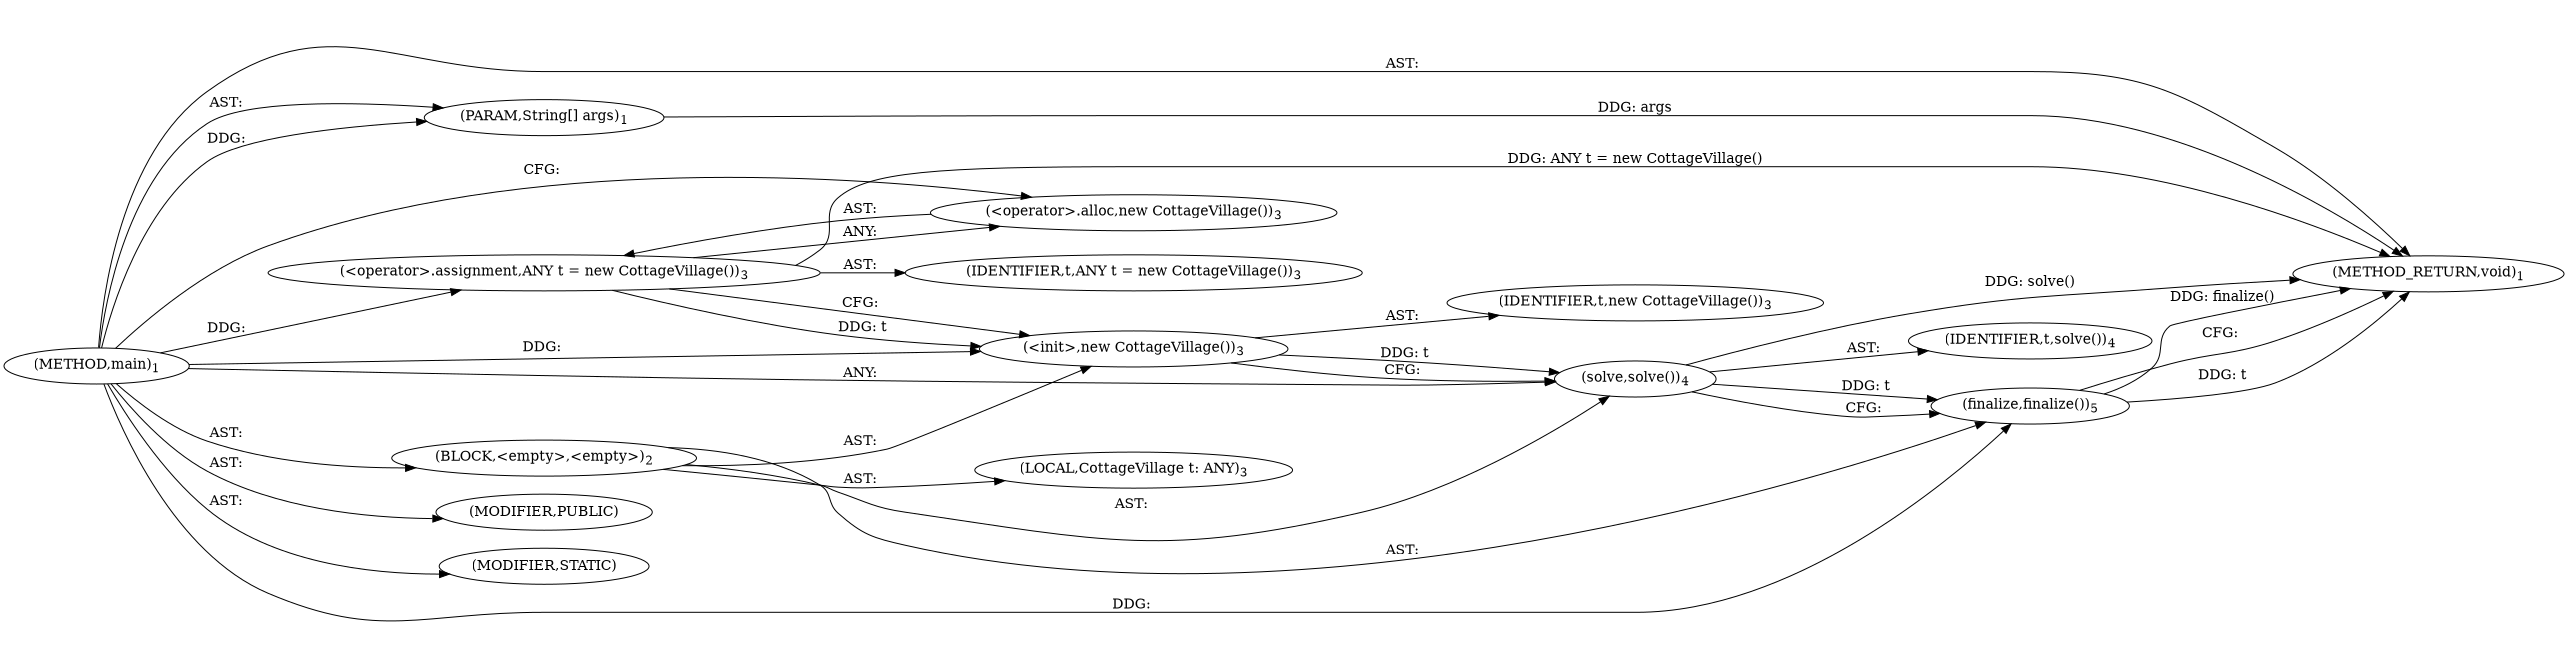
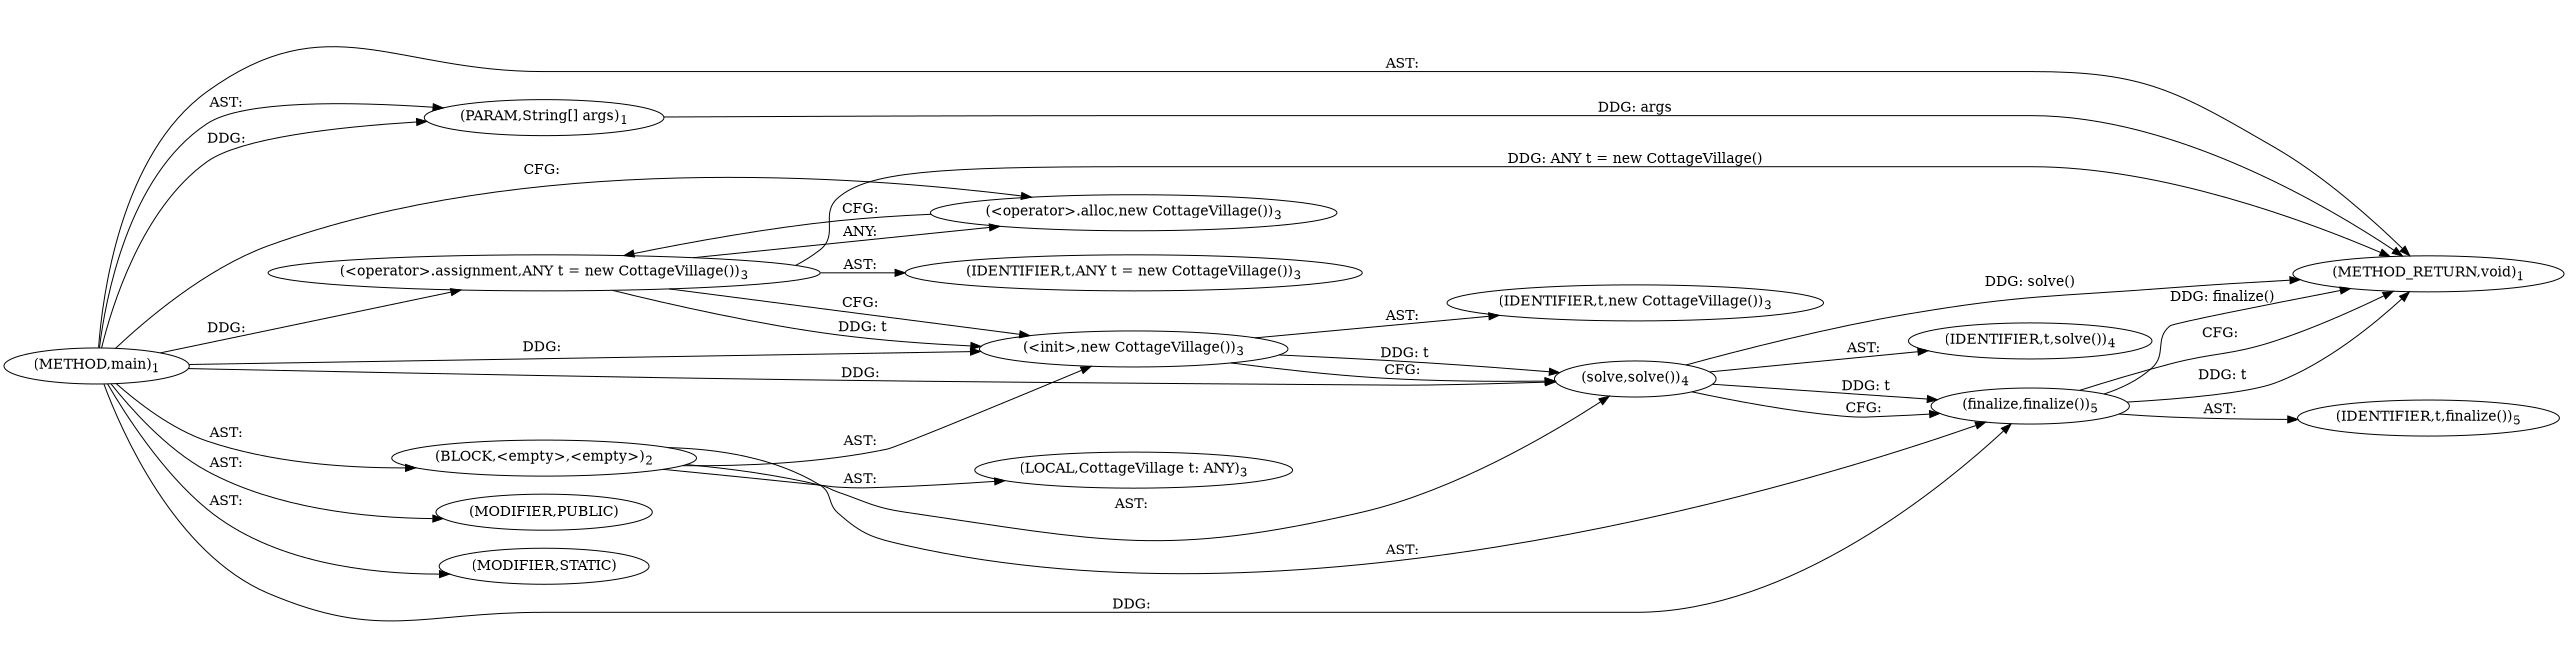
  digraph {
    rankdir=LR
    n1 [label=<(METHOD,main)<SUB>1</SUB>>]
    n2 [label=<(PARAM,String[] args)<SUB>1</SUB>>]
    n3 [label=<(BLOCK,&lt;empty&gt;,&lt;empty&gt;)<SUB>2</SUB>>]
    n4 [label=<(&lt;operator&gt;.assignment,ANY t = new CottageVillage())<SUB>3</SUB>>]
    n5 [label=<(&lt;operator&gt;.alloc,new CottageVillage())<SUB>3</SUB>>]
    n6 [label=<(&lt;init&gt;,new CottageVillage())<SUB>3</SUB>>]
    n7 [label=<(solve,solve())<SUB>4</SUB>>]
    n8 [label=<(finalize,finalize())<SUB>5</SUB>>]
    n9 [label=<(MODIFIER,PUBLIC)>]
    n10 [label=<(MODIFIER,STATIC)>]
    n11 [label=<(METHOD_RETURN,void)<SUB>1</SUB>>]
    n12 [label=<(LOCAL,CottageVillage t: ANY)<SUB>3</SUB>>]
    n13 [label=<(IDENTIFIER,t,ANY t = new CottageVillage())<SUB>3</SUB>>]
    n14 [label=<(IDENTIFIER,t,new CottageVillage())<SUB>3</SUB>>]
    n15 [label=<(IDENTIFIER,t,solve())<SUB>4</SUB>>]
+   n16 [label=<(IDENTIFIER,t,finalize())<SUB>5</SUB>>]
    n1 -> n2 [label="AST: "]
    n1 -> n2 [label="DDG: "]
    n1 -> n3 [label="AST: "]
    n1 -> n4 [label="DDG: "]
    n1 -> n5 [label="CFG: "]
    n1 -> n6 [label="DDG: "]
-   n1 -> n7 [label="ANY: "]
+   n1 -> n7 [label="DDG: "]
    n1 -> n8 [label="DDG: "]
    n1 -> n9 [label="AST: "]
    n1 -> n10 [label="AST: "]
    n1 -> n11 [label="AST: "]
    n2 -> n11 [label="DDG: args"]
    n3 -> n6 [label="AST: "]
    n3 -> n7 [label="AST: "]
    n3 -> n8 [label="AST: "]
    n3 -> n12 [label="AST: "]
    n4 -> n5 [label="ANY: "]
    n4 -> n6 [label="CFG: "]
    n4 -> n6 [label="DDG: t"]
    n4 -> n11 [label="DDG: ANY t = new CottageVillage()"]
    n4 -> n13 [label="AST: "]
-   n5 -> n4 [label="AST: "]
+   n5 -> n4 [label="CFG: "]
    n6 -> n7 [label="CFG: "]
    n6 -> n7 [label="DDG: t"]
    n6 -> n14 [label="AST: "]
    n7 -> n8 [label="CFG: "]
    n7 -> n8 [label="DDG: t"]
    n7 -> n11 [label="DDG: solve()"]
    n7 -> n15 [label="AST: "]
    n8 -> n11 [label="CFG: "]
    n8 -> n11 [label="DDG: t"]
    n8 -> n11 [label="DDG: finalize()"]
+   n8 -> n16 [label="AST: "]
  }
